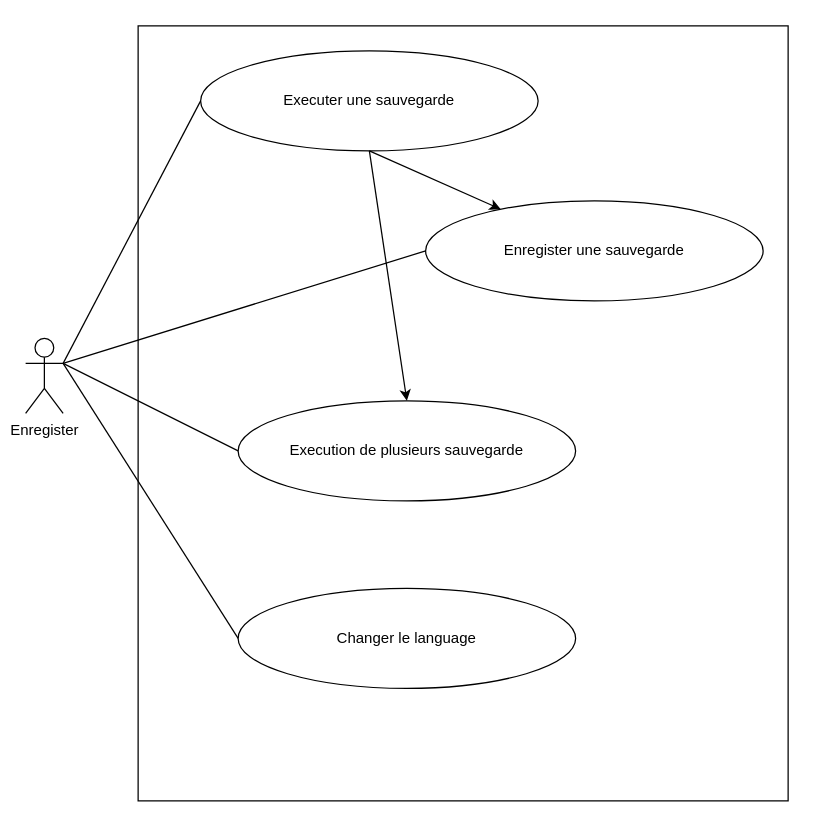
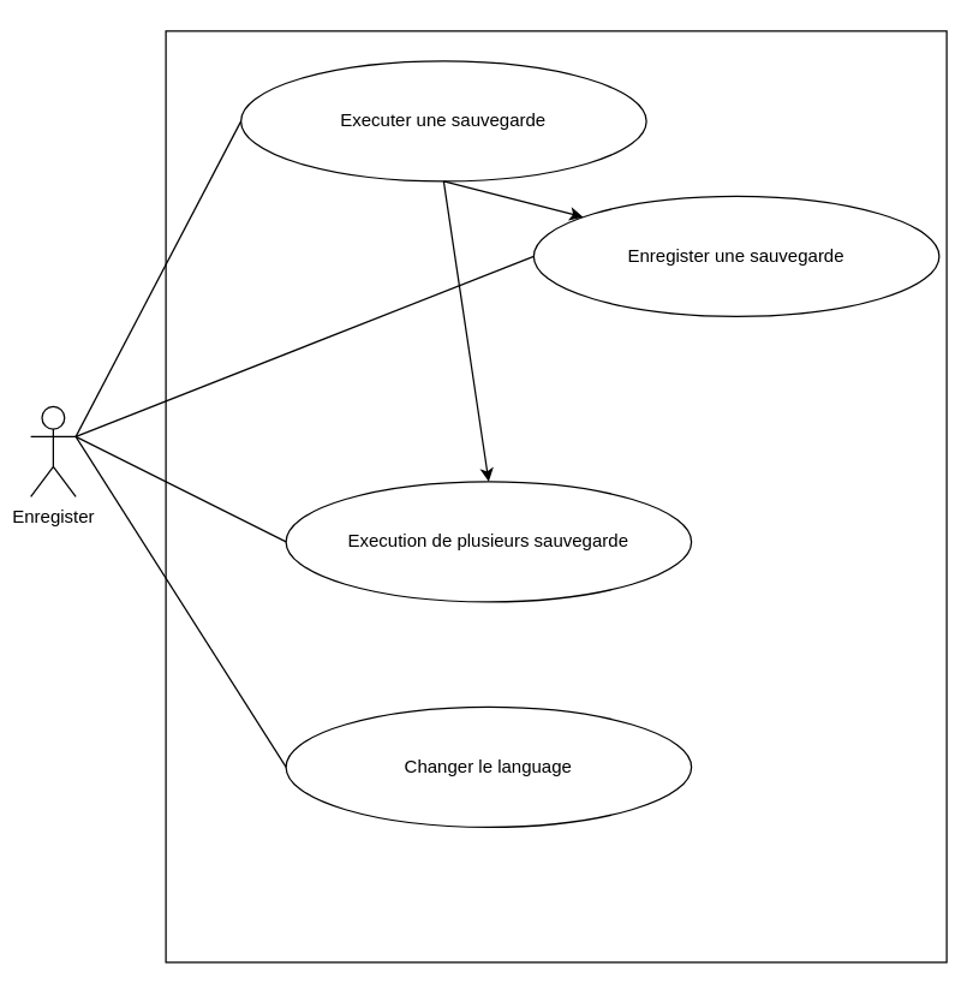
  <mxCell id="0" />
  <mxCell id="1" parent="0" />
  <mxCell id="2" value="" style="rounded=0;whiteSpace=wrap;html=1;" vertex="1" parent="1"><mxGeometry x="110" y="20" width="520" height="620" as="geometry" /></mxCell>
  <mxCell id="3" value="Executer une sauvegarde" style="ellipse;whiteSpace=wrap;html=1;" vertex="1" parent="1"><mxGeometry x="160" y="40" width="270" height="80" as="geometry" /></mxCell>
  <mxCell id="4" value="Enregister&lt;br&gt;" style="shape=umlActor;verticalLabelPosition=bottom;verticalAlign=top;html=1;outlineConnect=0;" vertex="1" parent="1"><mxGeometry x="20" y="270" width="30" height="60" as="geometry" /></mxCell>
- <mxCell id="5" value="Enregister une sauvegarde" style="ellipse;whiteSpace=wrap;html=1;" vertex="1" parent="1"><mxGeometry x="340" y="160" width="270" height="80" as="geometry" /></mxCell>
+ <mxCell id="5" value="Enregister une sauvegarde" style="ellipse;whiteSpace=wrap;html=1;" vertex="1" parent="1"><mxGeometry x="355" y="130" width="270" height="80" as="geometry" /></mxCell>
  <mxCell id="6" value="Changer le language" style="ellipse;whiteSpace=wrap;html=1;" vertex="1" parent="1"><mxGeometry x="190" y="470" width="270" height="80" as="geometry" /></mxCell>
  <mxCell id="7" value="Execution de plusieurs sauvegarde" style="ellipse;whiteSpace=wrap;html=1;" vertex="1" parent="1"><mxGeometry x="190" y="320" width="270" height="80" as="geometry" /></mxCell>
  <mxCell id="8" value="" style="endArrow=none;html=1;rounded=0;entryX=0;entryY=0.5;entryDx=0;entryDy=0;" edge="1" parent="1" target="5"><mxGeometry width="50" height="50" relative="1" as="geometry"><mxPoint x="50" y="290" as="sourcePoint" /><mxPoint x="360" y="250" as="targetPoint" /></mxGeometry></mxCell>
  <mxCell id="9" value="" style="endArrow=none;html=1;rounded=0;entryX=0;entryY=0.5;entryDx=0;entryDy=0;" edge="1" parent="1" target="3"><mxGeometry width="50" height="50" relative="1" as="geometry"><mxPoint x="50" y="290" as="sourcePoint" /><mxPoint x="210" y="240" as="targetPoint" /></mxGeometry></mxCell>
  <mxCell id="10" value="" style="endArrow=none;html=1;rounded=0;entryX=0;entryY=0.5;entryDx=0;entryDy=0;exitX=1;exitY=0.333;exitDx=0;exitDy=0;exitPerimeter=0;" edge="1" parent="1" source="4" target="6"><mxGeometry width="50" height="50" relative="1" as="geometry"><mxPoint x="130" y="310" as="sourcePoint" /><mxPoint x="220" y="250" as="targetPoint" /></mxGeometry></mxCell>
  <mxCell id="11" value="" style="endArrow=none;html=1;rounded=0;entryX=0;entryY=0.5;entryDx=0;entryDy=0;exitX=1;exitY=0.333;exitDx=0;exitDy=0;exitPerimeter=0;" edge="1" parent="1" source="4" target="7"><mxGeometry width="50" height="50" relative="1" as="geometry"><mxPoint x="140" y="320" as="sourcePoint" /><mxPoint x="230" y="260" as="targetPoint" /></mxGeometry></mxCell>
  <mxCell id="12" value="" style="endArrow=classic;html=1;rounded=0;exitX=0.5;exitY=1;exitDx=0;exitDy=0;" edge="1" parent="1" source="3" target="5"><mxGeometry width="50" height="50" relative="1" as="geometry"><mxPoint x="350" y="170" as="sourcePoint" /><mxPoint x="400" y="120" as="targetPoint" /></mxGeometry></mxCell>
  <mxCell id="13" value="" style="endArrow=classic;html=1;rounded=0;exitX=0.5;exitY=1;exitDx=0;exitDy=0;entryX=0.5;entryY=0;entryDx=0;entryDy=0;" edge="1" parent="1" source="3" target="7"><mxGeometry width="50" height="50" relative="1" as="geometry"><mxPoint x="310" y="300" as="sourcePoint" /><mxPoint x="360" y="250" as="targetPoint" /></mxGeometry></mxCell>
